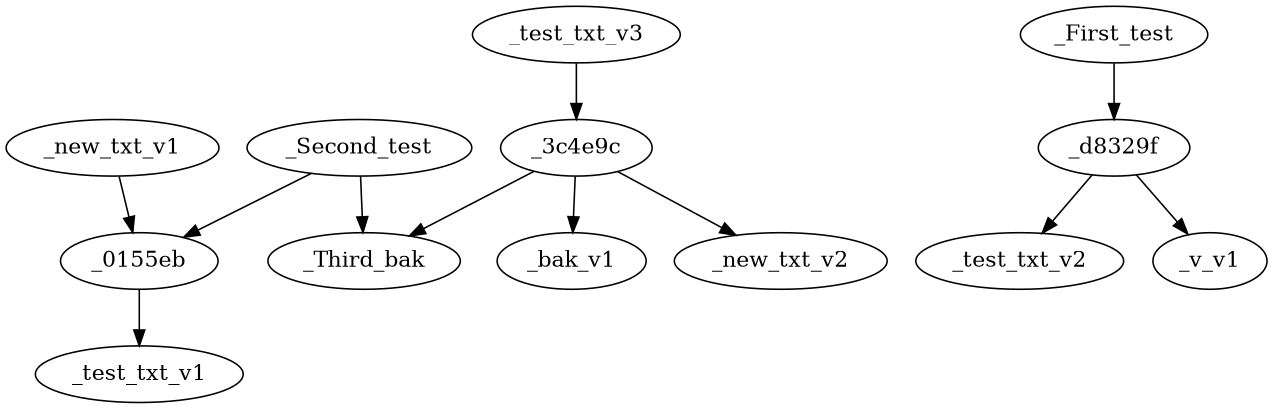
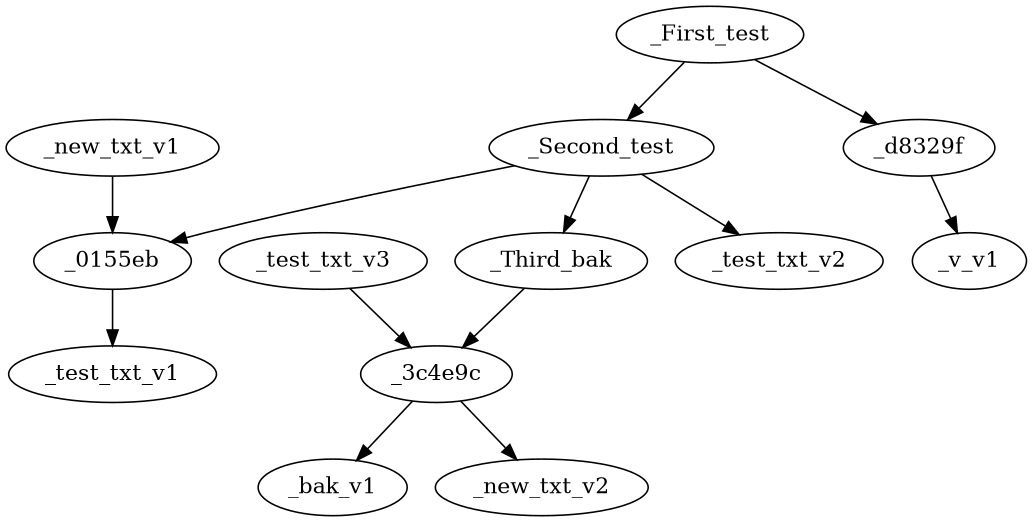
  digraph {
    n1 [label=_Second_test]
    _0155eb
    n3 [label=_Third_bak]
    _test_txt_v1
    _3c4e9c
    _new_txt_v1
    n7 [label=_First_test]
    _d8329f
    _test_txt_v2
    _v_v1
    _bak_v1
    _new_txt_v2
    _test_txt_v3
    n1 -> _0155eb
    n1 -> n3
    _0155eb -> _test_txt_v1
-   _3c4e9c -> n3
+   n3 -> _3c4e9c
    _3c4e9c -> _bak_v1
    _3c4e9c -> _new_txt_v2
    _new_txt_v1 -> _0155eb
+   n7 -> n1
    n7 -> _d8329f
-   _d8329f -> _test_txt_v2
+   n1 -> _test_txt_v2
    _d8329f -> _v_v1
    _test_txt_v3 -> _3c4e9c
  }
